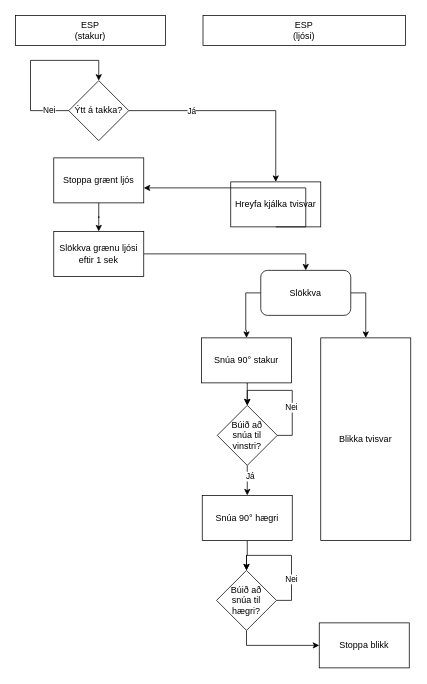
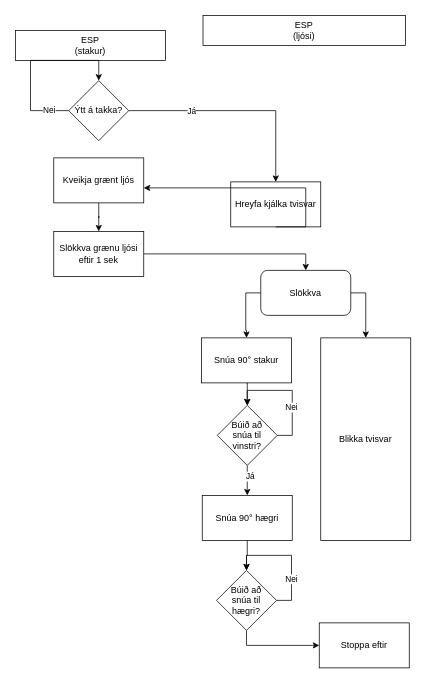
  <mxCell id="0" />
  <mxCell id="1" parent="0" />
- <mxCell id="2" value="ESP&lt;div&gt;(stakur)&lt;/div&gt;" style="shape=umlLifeline;perimeter=lifelinePerimeter;whiteSpace=wrap;html=1;container=0;dropTarget=0;collapsible=0;recursiveResize=0;outlineConnect=0;portConstraint=eastwest;newEdgeStyle={&quot;edgeStyle&quot;:&quot;elbowEdgeStyle&quot;,&quot;elbow&quot;:&quot;vertical&quot;,&quot;curved&quot;:0,&quot;rounded&quot;:0};" parent="1" vertex="1"><mxGeometry x="20" y="20" width="200" height="40" as="geometry" /></mxCell>
+ <mxCell id="2" value="ESP&lt;div&gt;(stakur)&lt;/div&gt;" style="shape=umlLifeline;perimeter=lifelinePerimeter;whiteSpace=wrap;html=1;container=0;dropTarget=0;collapsible=0;recursiveResize=0;outlineConnect=0;portConstraint=eastwest;newEdgeStyle={&quot;edgeStyle&quot;:&quot;elbowEdgeStyle&quot;,&quot;elbow&quot;:&quot;vertical&quot;,&quot;curved&quot;:0,&quot;rounded&quot;:0};" parent="1" vertex="1"><mxGeometry x="20" y="40" width="200" height="40" as="geometry" /></mxCell>
  <mxCell id="3" value="ESP&lt;div&gt;(ljósi)&lt;/div&gt;" style="shape=umlLifeline;perimeter=lifelinePerimeter;whiteSpace=wrap;html=1;container=0;dropTarget=0;collapsible=0;recursiveResize=0;outlineConnect=0;portConstraint=eastwest;newEdgeStyle={&quot;edgeStyle&quot;:&quot;elbowEdgeStyle&quot;,&quot;elbow&quot;:&quot;vertical&quot;,&quot;curved&quot;:0,&quot;rounded&quot;:0};" parent="1" vertex="1"><mxGeometry x="270" y="20" width="270" height="40" as="geometry" /></mxCell>
  <mxCell id="4" value="" style="edgeStyle=orthogonalEdgeStyle;rounded=0;orthogonalLoop=1;jettySize=auto;html=1;" parent="1" source="6" target="9" edge="1"><mxGeometry relative="1" as="geometry" /></mxCell>
  <mxCell id="5" value="Já" style="edgeLabel;html=1;align=center;verticalAlign=middle;resizable=0;points=[];" parent="4" vertex="1" connectable="0"><mxGeometry x="-0.288" y="1" relative="1" as="geometry"><mxPoint x="-21" y="1" as="offset" /></mxGeometry></mxCell>
  <mxCell id="6" value="Ýtt á takka?" style="rhombus;whiteSpace=wrap;html=1;" parent="1" vertex="1"><mxGeometry x="91" y="107" width="80" height="80" as="geometry" /></mxCell>
  <mxCell id="7" style="edgeStyle=orthogonalEdgeStyle;rounded=0;orthogonalLoop=1;jettySize=auto;html=1;exitX=0;exitY=0.5;exitDx=0;exitDy=0;entryX=0.5;entryY=0;entryDx=0;entryDy=0;" parent="1" source="6" target="6" edge="1"><mxGeometry relative="1" as="geometry"><Array as="points"><mxPoint x="40" y="147" /><mxPoint x="40" y="80" /><mxPoint x="131" y="80" /></Array></mxGeometry></mxCell>
  <mxCell id="8" value="Nei" style="edgeLabel;html=1;align=center;verticalAlign=middle;resizable=0;points=[];" parent="7" vertex="1" connectable="0"><mxGeometry x="-0.769" y="-2" relative="1" as="geometry"><mxPoint y="1" as="offset" /></mxGeometry></mxCell>
  <mxCell id="9" value="Hreyfa kjálka tvisvar" style="whiteSpace=wrap;html=1;" parent="1" vertex="1"><mxGeometry x="307" y="242" width="120" height="60" as="geometry" /></mxCell>
  <mxCell id="10" value="" style="edgeStyle=orthogonalEdgeStyle;rounded=0;orthogonalLoop=1;jettySize=auto;html=1;exitX=0.5;exitY=1;exitDx=0;exitDy=0;" parent="1" source="9" target="12" edge="1"><mxGeometry relative="1" as="geometry"><mxPoint x="410" y="240" as="sourcePoint" /><Array as="points"><mxPoint x="407" y="250" /></Array></mxGeometry></mxCell>
  <mxCell id="11" value="" style="edgeStyle=orthogonalEdgeStyle;rounded=0;orthogonalLoop=1;jettySize=auto;html=1;" parent="1" source="12" target="14" edge="1"><mxGeometry relative="1" as="geometry" /></mxCell>
- <mxCell id="12" value="Stoppa grænt ljós" style="whiteSpace=wrap;html=1;" parent="1" vertex="1"><mxGeometry x="71" y="210" width="120" height="60" as="geometry" /></mxCell>
+ <mxCell id="12" value="Kveikja grænt ljós" style="whiteSpace=wrap;html=1;" parent="1" vertex="1"><mxGeometry x="71" y="210" width="120" height="60" as="geometry" /></mxCell>
  <mxCell id="13" style="edgeStyle=orthogonalEdgeStyle;rounded=0;orthogonalLoop=1;jettySize=auto;html=1;exitX=1;exitY=0.5;exitDx=0;exitDy=0;entryX=0.5;entryY=0;entryDx=0;entryDy=0;" parent="1" source="14" target="19" edge="1"><mxGeometry relative="1" as="geometry"><mxPoint x="209" y="338" as="sourcePoint" /><mxPoint x="374" y="360" as="targetPoint" /></mxGeometry></mxCell>
  <mxCell id="14" value="Slökkva grænu ljósi eftir 1 sek" style="whiteSpace=wrap;html=1;" parent="1" vertex="1"><mxGeometry x="71" y="308" width="120" height="60" as="geometry" /></mxCell>
  <mxCell id="15" style="edgeStyle=orthogonalEdgeStyle;rounded=0;orthogonalLoop=1;jettySize=auto;html=1;exitX=0.5;exitY=1;exitDx=0;exitDy=0;entryX=0.5;entryY=0;entryDx=0;entryDy=0;" parent="1" source="16" target="25" edge="1"><mxGeometry relative="1" as="geometry" /></mxCell>
  <mxCell id="16" value="Snúa 90° stakur" style="whiteSpace=wrap;html=1;" parent="1" vertex="1"><mxGeometry x="268" y="450" width="120" height="60" as="geometry" /></mxCell>
  <mxCell id="17" style="edgeStyle=orthogonalEdgeStyle;rounded=0;orthogonalLoop=1;jettySize=auto;html=1;exitX=0;exitY=0.5;exitDx=0;exitDy=0;entryX=0.5;entryY=0;entryDx=0;entryDy=0;" parent="1" source="19" target="16" edge="1"><mxGeometry relative="1" as="geometry" /></mxCell>
  <mxCell id="18" style="edgeStyle=orthogonalEdgeStyle;rounded=0;orthogonalLoop=1;jettySize=auto;html=1;exitX=1;exitY=0.5;exitDx=0;exitDy=0;entryX=0.5;entryY=0;entryDx=0;entryDy=0;" parent="1" source="19" target="20" edge="1"><mxGeometry relative="1" as="geometry" /></mxCell>
  <mxCell id="19" value="Slökkva" style="rounded=1;whiteSpace=wrap;html=1;" parent="1" vertex="1"><mxGeometry x="347" y="360" width="120" height="60" as="geometry" /></mxCell>
  <mxCell id="20" value="Blikka tvisvar" style="whiteSpace=wrap;html=1;" parent="1" vertex="1"><mxGeometry x="427" y="450" width="120" height="270" as="geometry" /></mxCell>
  <mxCell id="21" style="edgeStyle=orthogonalEdgeStyle;rounded=0;orthogonalLoop=1;jettySize=auto;html=1;exitX=0.5;exitY=1;exitDx=0;exitDy=0;entryX=0.5;entryY=0;entryDx=0;entryDy=0;" parent="1" source="22" target="31" edge="1"><mxGeometry relative="1" as="geometry" /></mxCell>
  <mxCell id="22" value="Snúa 90° hægri" style="whiteSpace=wrap;html=1;" parent="1" vertex="1"><mxGeometry x="269" y="660" width="120" height="60" as="geometry" /></mxCell>
  <mxCell id="23" style="edgeStyle=orthogonalEdgeStyle;rounded=0;orthogonalLoop=1;jettySize=auto;html=1;exitX=0.5;exitY=1;exitDx=0;exitDy=0;entryX=0.5;entryY=0;entryDx=0;entryDy=0;" parent="1" source="25" target="22" edge="1"><mxGeometry relative="1" as="geometry" /></mxCell>
  <mxCell id="24" value="Já" style="edgeLabel;html=1;align=center;verticalAlign=middle;resizable=0;points=[];" parent="23" vertex="1" connectable="0"><mxGeometry x="-0.279" y="3" relative="1" as="geometry"><mxPoint as="offset" /></mxGeometry></mxCell>
  <mxCell id="25" value="Búið að&lt;div&gt;snúa til&lt;/div&gt;&lt;div&gt;vinstri?&lt;/div&gt;" style="rhombus;whiteSpace=wrap;html=1;" parent="1" vertex="1"><mxGeometry x="289" y="540" width="80" height="80" as="geometry" /></mxCell>
  <mxCell id="26" style="edgeStyle=orthogonalEdgeStyle;rounded=0;orthogonalLoop=1;jettySize=auto;html=1;exitX=1;exitY=0.5;exitDx=0;exitDy=0;entryX=0.5;entryY=0;entryDx=0;entryDy=0;" parent="1" source="25" target="25" edge="1"><mxGeometry relative="1" as="geometry"><Array as="points"><mxPoint x="389" y="580" /><mxPoint x="389" y="520" /><mxPoint x="329" y="520" /></Array></mxGeometry></mxCell>
  <mxCell id="27" value="Nei" style="edgeLabel;html=1;align=center;verticalAlign=middle;resizable=0;points=[];" parent="26" vertex="1" connectable="0"><mxGeometry x="-0.275" y="2" relative="1" as="geometry"><mxPoint as="offset" /></mxGeometry></mxCell>
  <mxCell id="28" style="edgeStyle=orthogonalEdgeStyle;rounded=0;orthogonalLoop=1;jettySize=auto;html=1;exitX=1;exitY=0.5;exitDx=0;exitDy=0;entryX=0.5;entryY=0;entryDx=0;entryDy=0;" parent="1" source="31" target="31" edge="1"><mxGeometry relative="1" as="geometry"><mxPoint x="330" y="750" as="targetPoint" /><Array as="points"><mxPoint x="388" y="800" /><mxPoint x="388" y="740" /><mxPoint x="328" y="740" /></Array></mxGeometry></mxCell>
  <mxCell id="29" value="Nei" style="edgeLabel;html=1;align=center;verticalAlign=middle;resizable=0;points=[];" parent="28" vertex="1" connectable="0"><mxGeometry x="-0.388" y="1" relative="1" as="geometry"><mxPoint as="offset" /></mxGeometry></mxCell>
  <mxCell id="30" style="edgeStyle=orthogonalEdgeStyle;rounded=0;orthogonalLoop=1;jettySize=auto;html=1;exitX=0.5;exitY=1;exitDx=0;exitDy=0;entryX=0;entryY=0.5;entryDx=0;entryDy=0;" parent="1" source="31" target="33" edge="1"><mxGeometry relative="1" as="geometry"><mxPoint x="440" y="870" as="targetPoint" /></mxGeometry></mxCell>
  <mxCell id="31" value="Búið að&lt;div&gt;snúa til&lt;/div&gt;&lt;div&gt;hægri?&lt;/div&gt;" style="rhombus;whiteSpace=wrap;html=1;" parent="1" vertex="1"><mxGeometry x="288" y="760" width="80" height="80" as="geometry" /></mxCell>
  <mxCell id="32" style="edgeStyle=orthogonalEdgeStyle;rounded=0;orthogonalLoop=1;jettySize=auto;html=1;exitX=0.5;exitY=1;exitDx=0;exitDy=0;" parent="1" source="20" target="20" edge="1"><mxGeometry relative="1" as="geometry" /></mxCell>
- <mxCell id="33" value="Stoppa blikk" style="whiteSpace=wrap;html=1;" parent="1" vertex="1"><mxGeometry x="425" y="830" width="120" height="60" as="geometry" /></mxCell>
+ <mxCell id="33" value="Stoppa eftir" style="whiteSpace=wrap;html=1;" parent="1" vertex="1"><mxGeometry x="425" y="830" width="120" height="60" as="geometry" /></mxCell>
